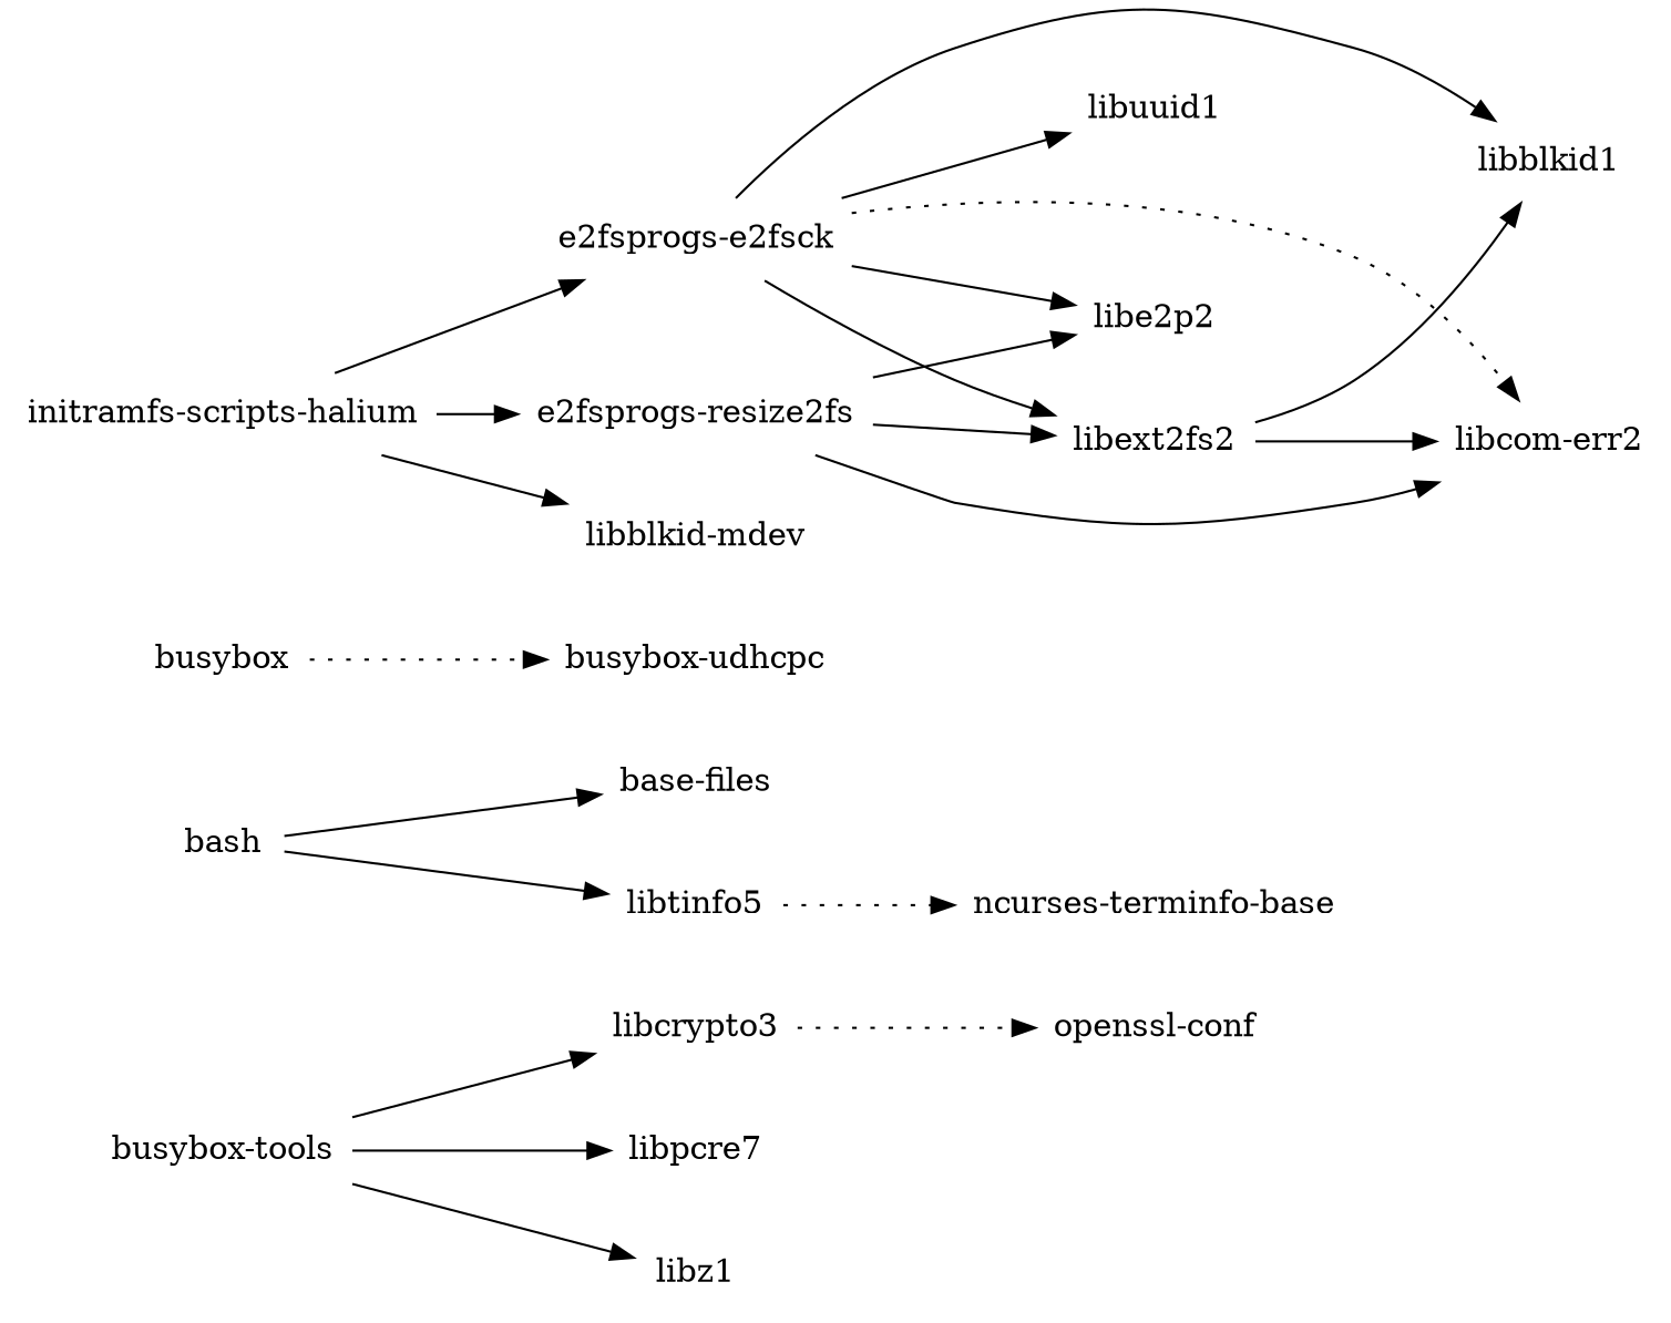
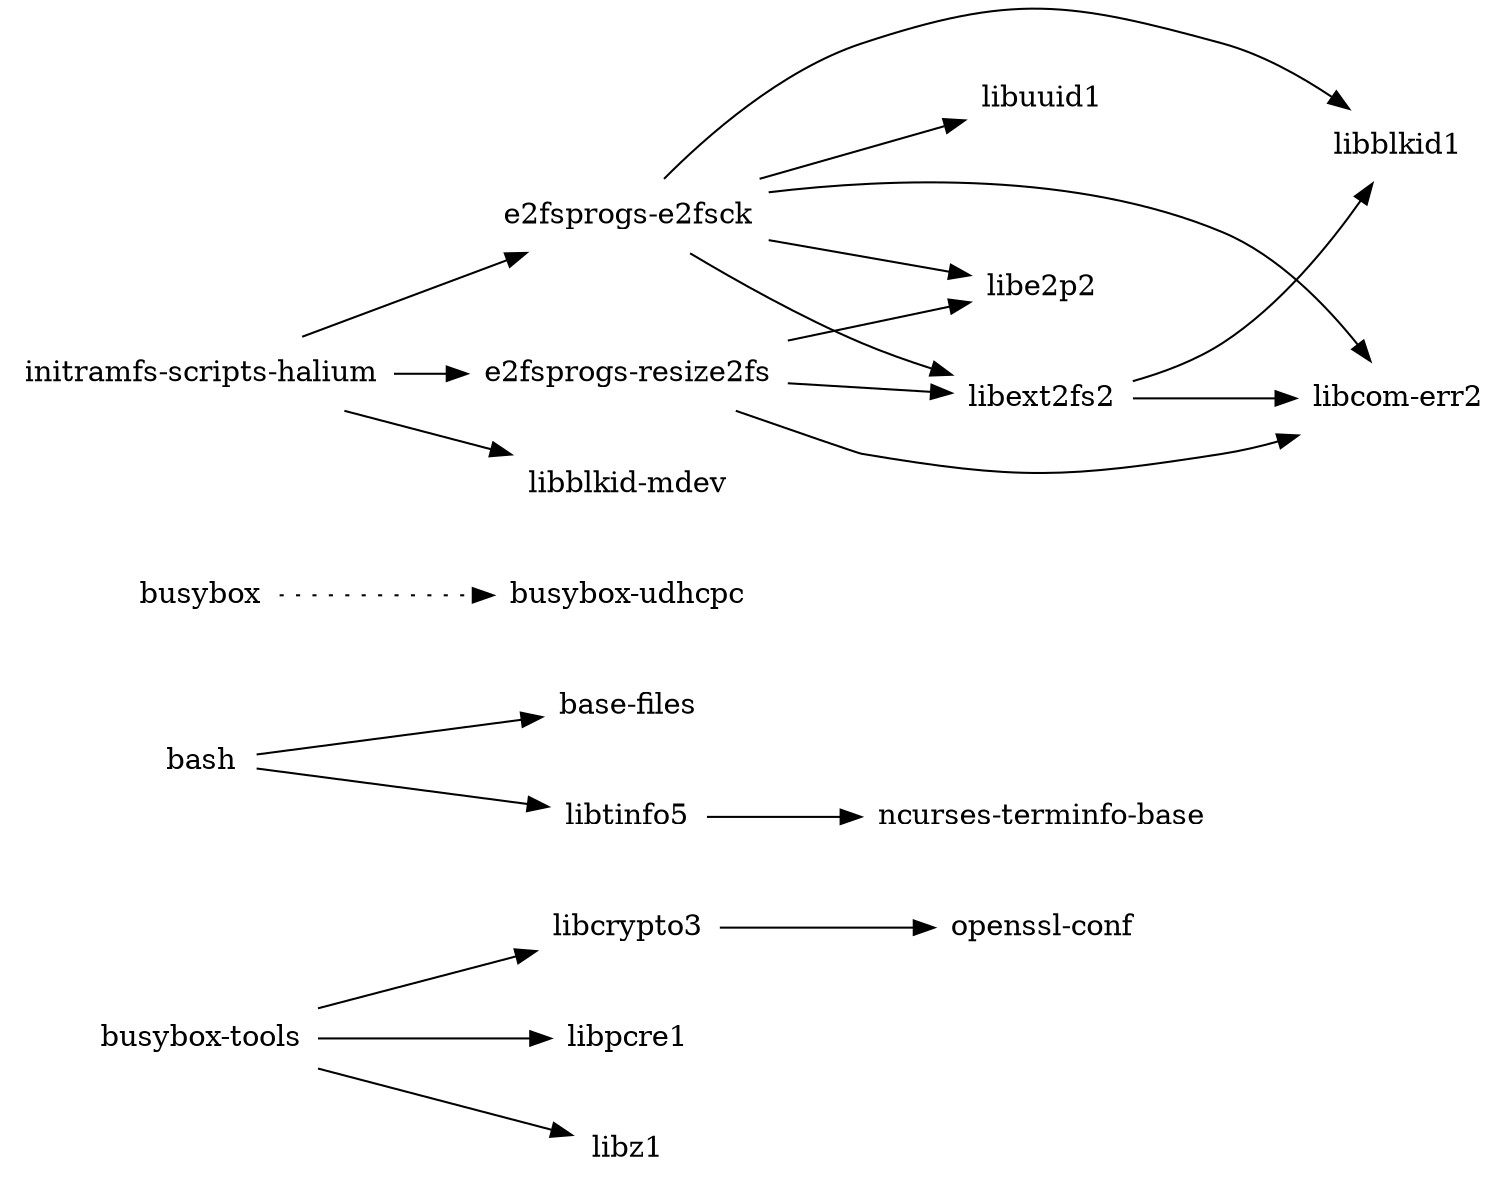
  digraph {
    rankdir=LR
    node [shape=plaintext]
    n1 [label="busybox-tools"]
    libcrypto3
-   libpcre1 [label=libpcre7]
+   libpcre1
    libz1
    "openssl-conf"
    bash
    "base-files"
    libtinfo5
    "ncurses-terminfo-base"
    busybox
    "busybox-udhcpc"
    "e2fsprogs-e2fsck"
    libblkid1
    "libcom-err2"
    libe2p2
    libext2fs2
    libuuid1
    "e2fsprogs-resize2fs"
    "initramfs-scripts-halium"
    n20 [label="libblkid-mdev"]
    n1 -> libcrypto3
    n1 -> libpcre1
    n1 -> libz1
-   libcrypto3 -> "openssl-conf" [style=dotted]
+   libcrypto3 -> "openssl-conf" [style=solid]
    bash -> "base-files"
    bash -> libtinfo5
-   libtinfo5 -> "ncurses-terminfo-base" [style=dotted]
+   libtinfo5 -> "ncurses-terminfo-base" [style=solid]
    busybox -> "busybox-udhcpc" [style=dotted]
    "e2fsprogs-e2fsck" -> libblkid1
-   "e2fsprogs-e2fsck" -> "libcom-err2" [style=dotted]
+   "e2fsprogs-e2fsck" -> "libcom-err2"
    "e2fsprogs-e2fsck" -> libe2p2
    "e2fsprogs-e2fsck" -> libext2fs2
    "e2fsprogs-e2fsck" -> libuuid1
    libext2fs2 -> libblkid1
    libext2fs2 -> "libcom-err2"
    "e2fsprogs-resize2fs" -> "libcom-err2"
    "e2fsprogs-resize2fs" -> libe2p2
    "e2fsprogs-resize2fs" -> libext2fs2
    "initramfs-scripts-halium" -> "e2fsprogs-e2fsck"
    "initramfs-scripts-halium" -> "e2fsprogs-resize2fs"
    "initramfs-scripts-halium" -> n20
  }
